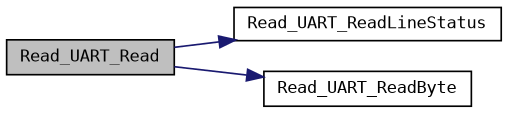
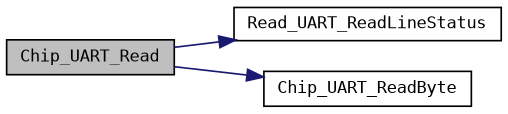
  digraph {
    fontname="DejaVu Sans Mono"
    rankdir=LR
    node [color=black fillcolor=white fontname="DejaVu Sans Mono" fontsize=10 shape=record style=filled]
    edge [color=midnightblue fontname="DejaVu Sans Mono" fontsize=10 labelfontname=FreeSans labelfontsize=10 style=solid]
-   n1 [fillcolor=grey75 fontcolor=black height=0.2 label=Read_UART_Read width=0.4]
+   n1 [fillcolor=grey75 fontcolor=black height=0.2 label=Chip_UART_Read width=0.4]
    n2 [height=0.2 label=Read_UART_ReadLineStatus width=0.4]
-   n3 [height=0.2 label=Read_UART_ReadByte width=0.4]
+   n3 [height=0.2 label=Chip_UART_ReadByte width=0.4]
    n1 -> n2
    n1 -> n3
  }
